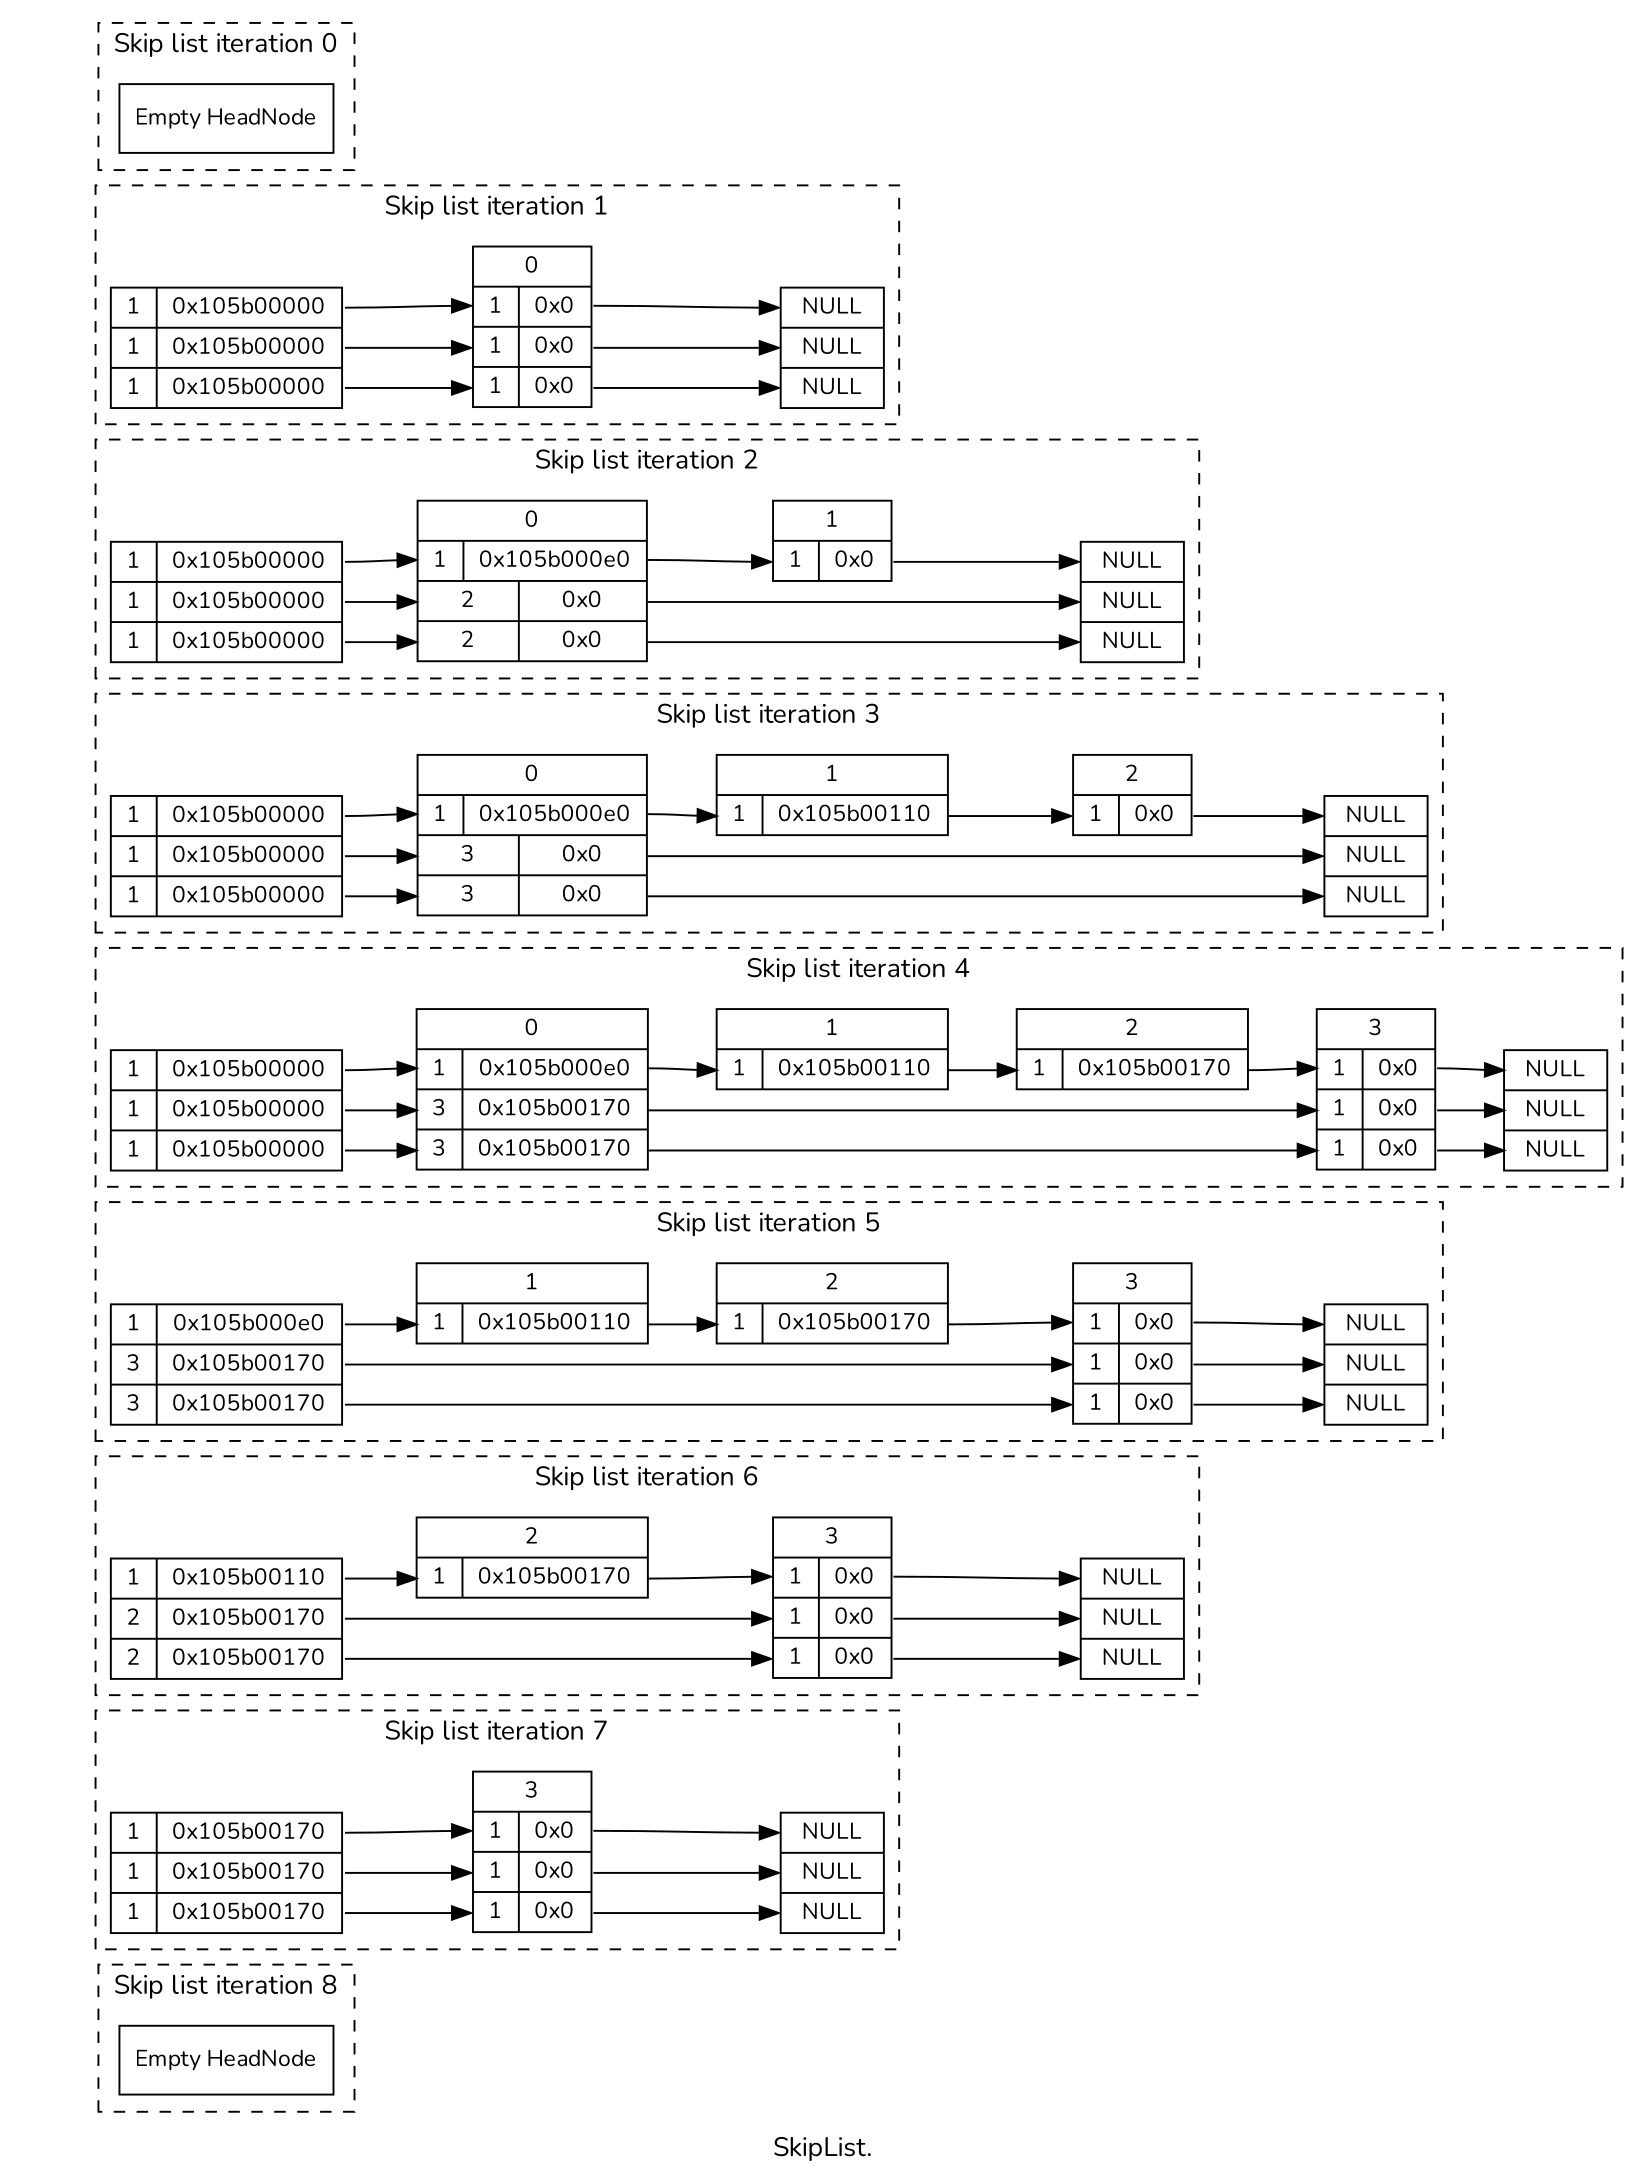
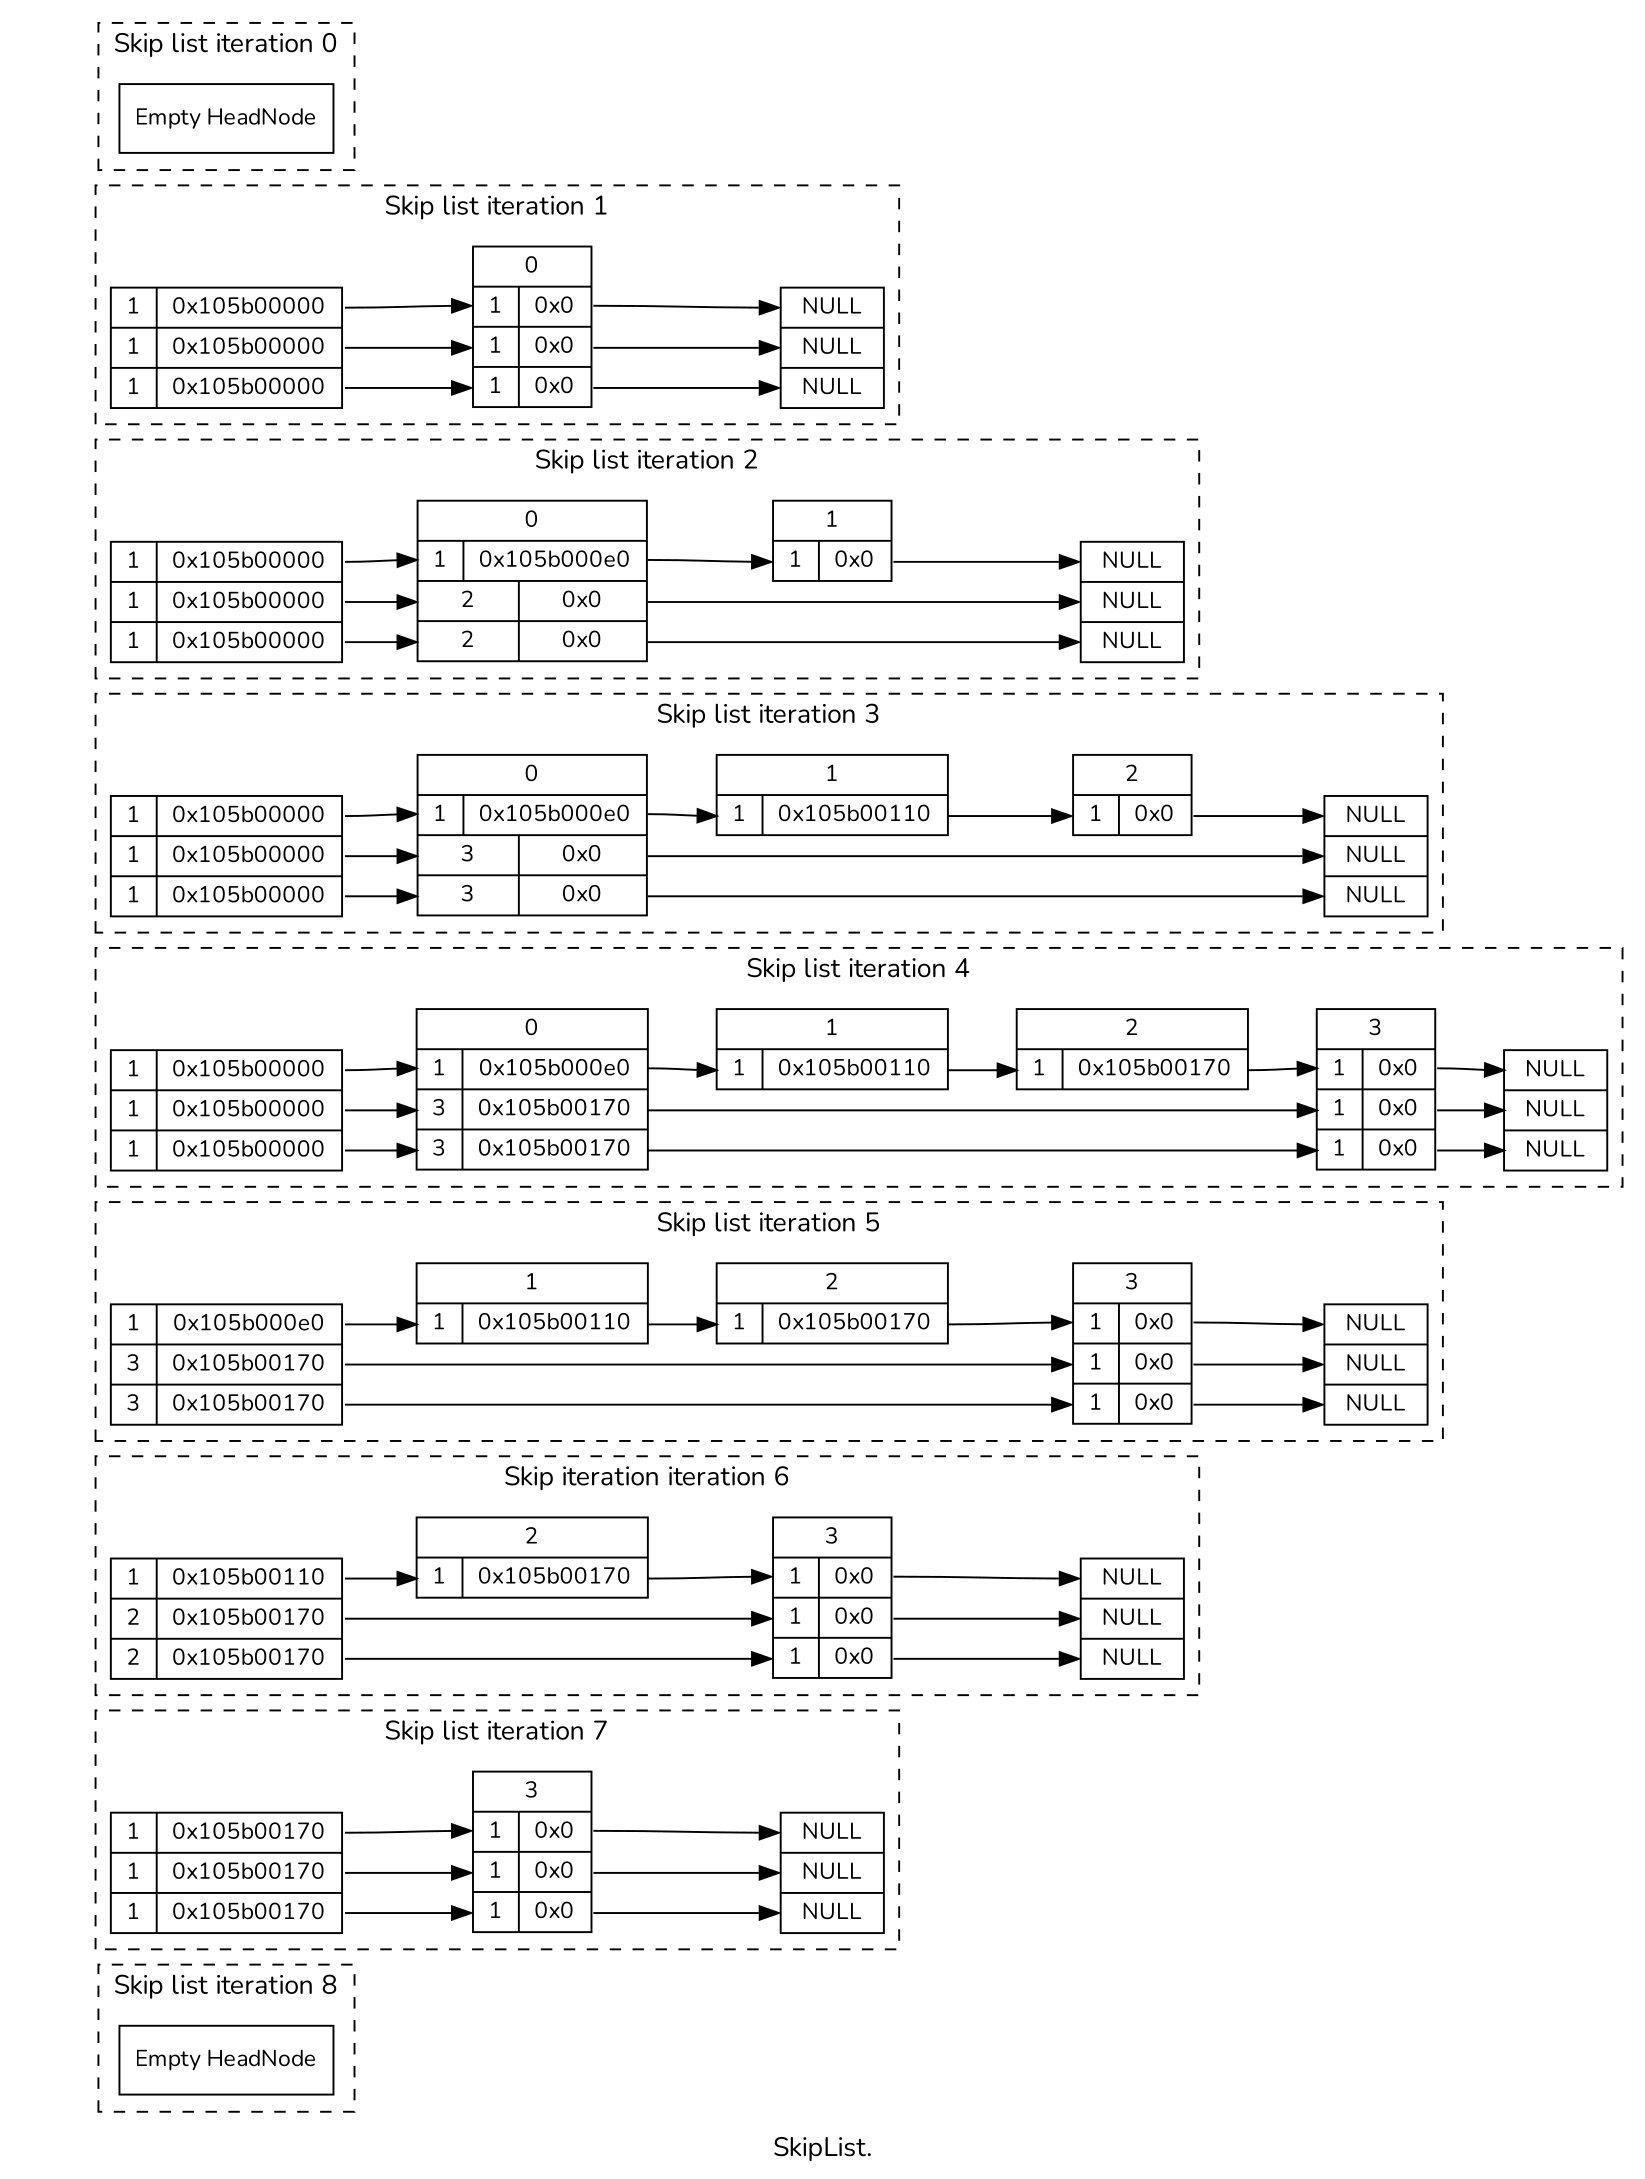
  digraph {
    label="SkipList."
    rankdir=LR
    fontname=Nunito
    node [fontsize=12 shape=record fontname=Nunito]
    edge [headport=w1 tailport=f1 fontname=Nunito]
    n1 [label="{ 1 | <f0> 0x105b00000} | { 1 | <f1> 0x105b00000} | { 1 | <f2> 0x105b00000}"]
    n2 [label="<f0> 0 | { <w1> 1 | <f1> 0x0 } | { <w2> 1 | <f2> 0x0 } | { <w3> 1 | <f3> 0x0 }"]
    n3 [label="<w1> NULL | <w2> NULL | <w3> NULL"]
    n4 [label="Empty HeadNode"]
    n5 [label="{ 1 | <f0> 0x105b00000} | { 1 | <f1> 0x105b00000} | { 1 | <f2> 0x105b00000}"]
    n6 [label="<f0> 0 | { <w1> 1 | <f1> 0x105b000e0 } | { <w2> 2 | <f2> 0x0 } | { <w3> 2 | <f3> 0x0 }"]
    n7 [label="<w1> NULL | <w2> NULL | <w3> NULL"]
    n8 [label="<f0> 1 | { <w1> 1 | <f1> 0x0 }"]
    n9 [label="{ 1 | <f0> 0x105b00000} | { 1 | <f1> 0x105b00000} | { 1 | <f2> 0x105b00000}"]
    n10 [label="<f0> 0 | { <w1> 1 | <f1> 0x105b000e0 } | { <w2> 3 | <f2> 0x0 } | { <w3> 3 | <f3> 0x0 }"]
    n11 [label="<w1> NULL | <w2> NULL | <w3> NULL"]
    n12 [label="<f0> 1 | { <w1> 1 | <f1> 0x105b00110 }"]
    n13 [label="<f0> 2 | { <w1> 1 | <f1> 0x0 }"]
    n14 [label="{ 1 | <f0> 0x105b00000} | { 1 | <f1> 0x105b00000} | { 1 | <f2> 0x105b00000}"]
    n15 [label="<f0> 0 | { <w1> 1 | <f1> 0x105b000e0 } | { <w2> 3 | <f2> 0x105b00170 } | { <w3> 3 | <f3> 0x105b00170 }"]
    n16 [label="<w1> NULL | <w2> NULL | <w3> NULL"]
    n17 [label="<f0> 1 | { <w1> 1 | <f1> 0x105b00110 }"]
    n18 [label="<f0> 3 | { <w1> 1 | <f1> 0x0 } | { <w2> 1 | <f2> 0x0 } | { <w3> 1 | <f3> 0x0 }"]
    n19 [label="<f0> 2 | { <w1> 1 | <f1> 0x105b00170 }"]
    n20 [label="{ 1 | <f0> 0x105b000e0} | { 3 | <f1> 0x105b00170} | { 3 | <f2> 0x105b00170}"]
    n21 [label="<f0> 1 | { <w1> 1 | <f1> 0x105b00110 }"]
    n22 [label="<f0> 3 | { <w1> 1 | <f1> 0x0 } | { <w2> 1 | <f2> 0x0 } | { <w3> 1 | <f3> 0x0 }"]
    n23 [label="<w1> NULL | <w2> NULL | <w3> NULL"]
    n24 [label="<f0> 2 | { <w1> 1 | <f1> 0x105b00170 }"]
    n25 [label="{ 1 | <f0> 0x105b00110} | { 2 | <f1> 0x105b00170} | { 2 | <f2> 0x105b00170}"]
    n26 [label="<f0> 2 | { <w1> 1 | <f1> 0x105b00170 }"]
    n27 [label="<f0> 3 | { <w1> 1 | <f1> 0x0 } | { <w2> 1 | <f2> 0x0 } | { <w3> 1 | <f3> 0x0 }"]
    n28 [label="<w1> NULL | <w2> NULL | <w3> NULL"]
    n29 [label="{ 1 | <f0> 0x105b00170} | { 1 | <f1> 0x105b00170} | { 1 | <f2> 0x105b00170}"]
    n30 [label="<f0> 3 | { <w1> 1 | <f1> 0x0 } | { <w2> 1 | <f2> 0x0 } | { <w3> 1 | <f3> 0x0 }"]
    n31 [label="<w1> NULL | <w2> NULL | <w3> NULL"]
    n32 [label="Empty HeadNode"]
    n33 [label="<f0> | <f1> | <f2> | <f3> | <f4> | <f5> | <f6> | <f7> | <f8> | " style=invis width=0.01]
    subgraph cluster_1 {
      label="Skip list iteration 1"
      style=dashed
      n1
      n2
      n3
    }
    subgraph cluster_2 {
      label="Skip list iteration 0"
      style=dashed
      n4
    }
    subgraph cluster_3 {
      label="Skip list iteration 2"
      style=dashed
      n5
      n6
      n7
      n8
    }
    subgraph cluster_4 {
      label="Skip list iteration 3"
      style=dashed
      n9
      n10
      n11
      n12
      n13
    }
    subgraph cluster_5 {
      label="Skip list iteration 4"
      style=dashed
      n14
      n15
      n16
      n17
      n18
      n19
    }
    subgraph cluster_6 {
      label="Skip list iteration 5"
      style=dashed
      n20
      n21
      n22
      n23
      n24
    }
    subgraph cluster_7 {
-     label="Skip list iteration 6"
+     label="Skip iteration iteration 6"
      style=dashed
      n25
      n26
      n27
      n28
    }
    subgraph cluster_8 {
      label="Skip list iteration 7"
      style=dashed
      n29
      n30
      n31
    }
    subgraph cluster_9 {
      label="Skip list iteration 8"
      style=dashed
      n32
    }
    n1 -> n2 [tailport=f0]
    n1 -> n2 [headport=w2]
    n1 -> n2 [headport=w3 tailport=f2]
    n2 -> n3
    n2 -> n3 [headport=w2 tailport=f2]
    n2 -> n3 [headport=w3 tailport=f3]
    n5 -> n6 [tailport=f0]
    n5 -> n6 [headport=w2]
    n5 -> n6 [headport=w3 tailport=f2]
    n6 -> n7 [headport=w2 tailport=f2]
    n6 -> n7 [headport=w3 tailport=f3]
    n6 -> n8
    n8 -> n7
    n9 -> n10 [tailport=f0]
    n9 -> n10 [headport=w2]
    n9 -> n10 [headport=w3 tailport=f2]
    n10 -> n11 [headport=w2 tailport=f2]
    n10 -> n11 [headport=w3 tailport=f3]
    n10 -> n12
    n12 -> n13
    n13 -> n11
    n14 -> n15 [tailport=f0]
    n14 -> n15 [headport=w2]
    n14 -> n15 [headport=w3 tailport=f2]
    n15 -> n17
    n15 -> n18 [headport=w2 tailport=f2]
    n15 -> n18 [headport=w3 tailport=f3]
    n17 -> n19
    n18 -> n16
    n18 -> n16 [headport=w2 tailport=f2]
    n18 -> n16 [headport=w3 tailport=f3]
    n19 -> n18
    n20 -> n21 [tailport=f0]
    n20 -> n22 [headport=w2]
    n20 -> n22 [headport=w3 tailport=f2]
    n21 -> n24
    n22 -> n23
    n22 -> n23 [headport=w2 tailport=f2]
    n22 -> n23 [headport=w3 tailport=f3]
    n24 -> n22
    n25 -> n26 [tailport=f0]
    n25 -> n27 [headport=w2]
    n25 -> n27 [headport=w3 tailport=f2]
    n26 -> n27
    n27 -> n28
    n27 -> n28 [headport=w2 tailport=f2]
    n27 -> n28 [headport=w3 tailport=f3]
    n29 -> n30 [tailport=f0]
    n29 -> n30 [headport=w2]
    n29 -> n30 [headport=w3 tailport=f2]
    n30 -> n31
    n30 -> n31 [headport=w2 tailport=f2]
    n30 -> n31 [headport=w3 tailport=f3]
    n33 -> n1 [style=invis headport=""]
    n33 -> n4 [style=invis tailport=f0 headport=""]
    n33 -> n5 [style=invis tailport=f2 headport=""]
    n33 -> n9 [style=invis tailport=f3 headport=""]
    n33 -> n14 [style=invis tailport=f4 headport=""]
    n33 -> n20 [style=invis tailport=f5 headport=""]
    n33 -> n25 [style=invis tailport=f6 headport=""]
    n33 -> n29 [style=invis tailport=f7 headport=""]
    n33 -> n32 [style=invis tailport=f8 headport=""]
  }
